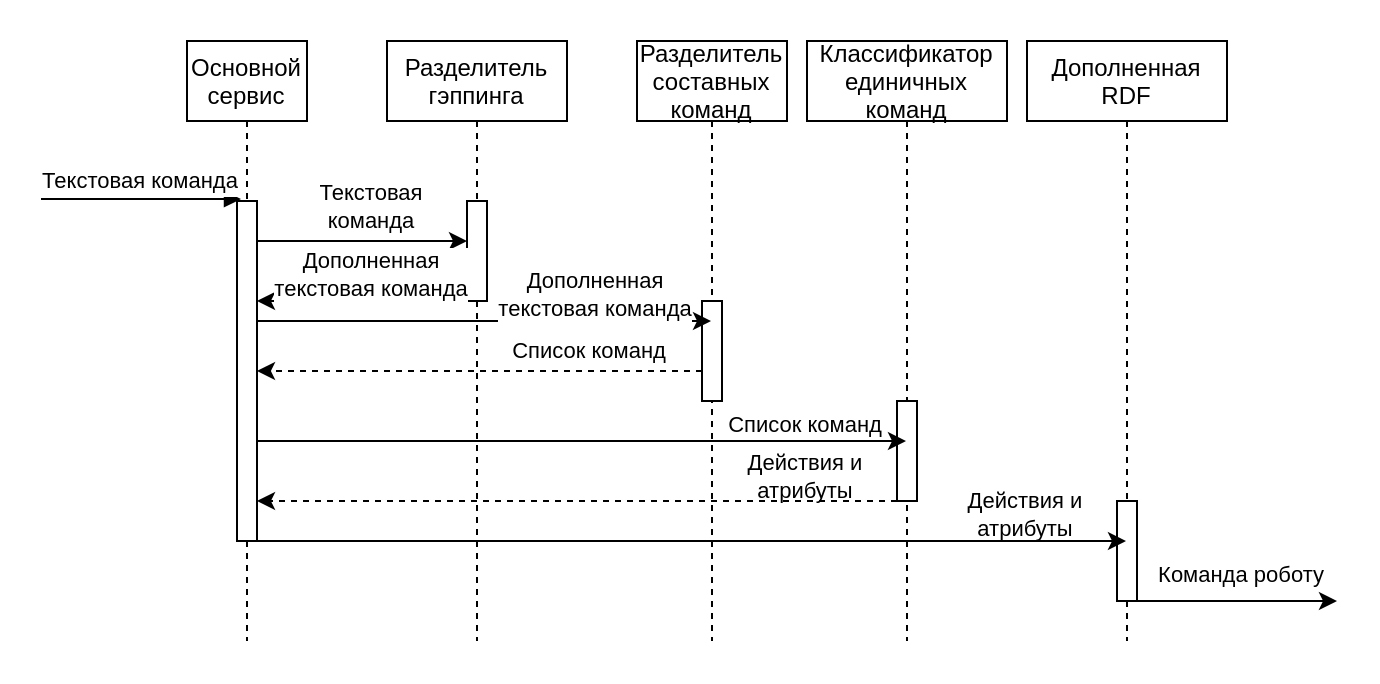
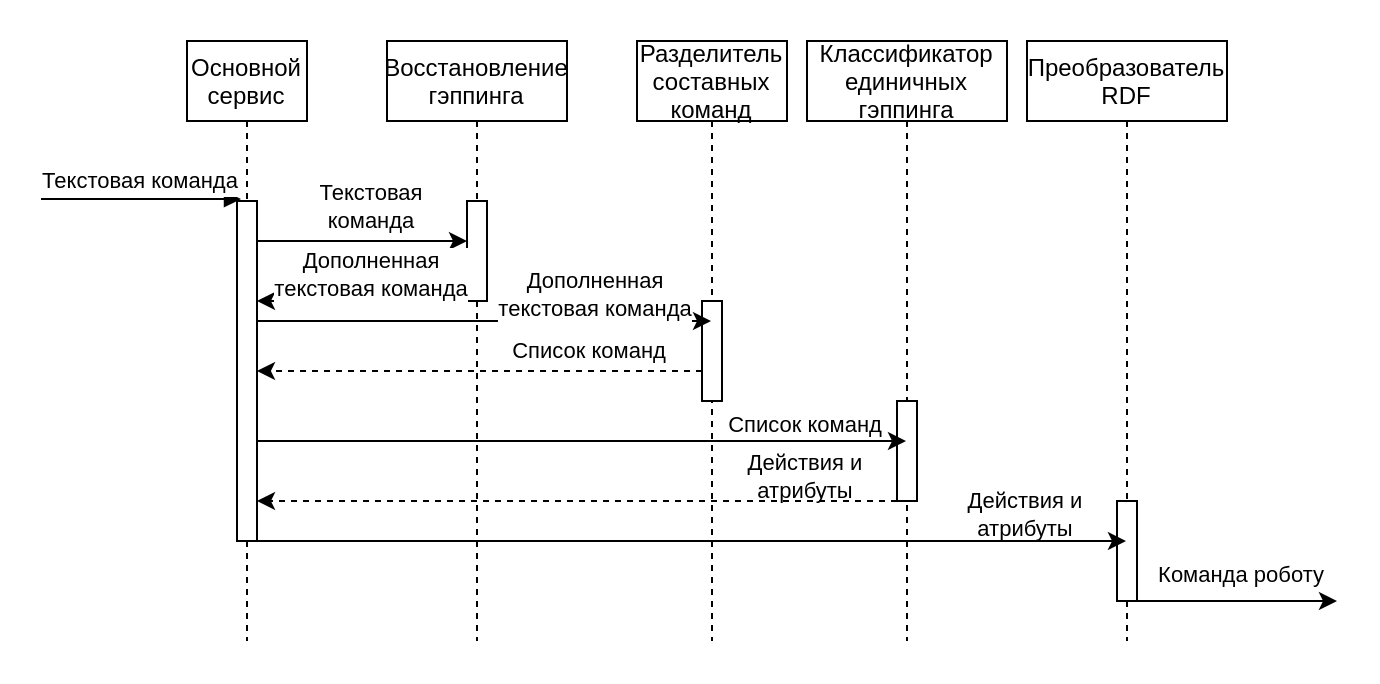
  <mxCell id="0" />
  <mxCell id="1" parent="0" />
  <mxCell id="2" value="Основной &#10;сервис" style="shape=umlLifeline;perimeter=lifelinePerimeter;container=1;collapsible=0;recursiveResize=0;rounded=0;shadow=0;strokeWidth=1;" vertex="1" parent="1"><mxGeometry x="93" y="20" width="60" height="300" as="geometry" /></mxCell>
  <mxCell id="3" value="" style="points=[];perimeter=orthogonalPerimeter;rounded=0;shadow=0;strokeWidth=1;" vertex="1" parent="2"><mxGeometry x="25" y="80" width="10" height="170" as="geometry" /></mxCell>
  <mxCell id="4" value="Текстовая команда" style="verticalAlign=bottom;endArrow=block;entryX=0;entryY=0;shadow=0;strokeWidth=1;" edge="1" parent="1"><mxGeometry relative="1" as="geometry"><mxPoint x="20" y="99" as="sourcePoint" /><mxPoint x="120" y="99" as="targetPoint" /></mxGeometry></mxCell>
- <mxCell id="5" value="Разделитель&#10;гэппинга" style="shape=umlLifeline;perimeter=lifelinePerimeter;container=1;collapsible=0;recursiveResize=0;rounded=0;shadow=0;strokeWidth=1;" vertex="1" parent="1"><mxGeometry x="193" y="20" width="90.004" height="300" as="geometry" /></mxCell>
+ <mxCell id="5" value="Восстановление&#10;гэппинга" style="shape=umlLifeline;perimeter=lifelinePerimeter;container=1;collapsible=0;recursiveResize=0;rounded=0;shadow=0;strokeWidth=1;" vertex="1" parent="1"><mxGeometry x="193" y="20" width="90.004" height="300" as="geometry" /></mxCell>
  <mxCell id="6" value="" style="points=[];perimeter=orthogonalPerimeter;rounded=0;shadow=0;strokeWidth=1;" vertex="1" parent="5"><mxGeometry x="40" y="80" width="10" height="50" as="geometry" /></mxCell>
  <mxCell id="7" value="Разделитель&#10;составных &#10;команд" style="shape=umlLifeline;perimeter=lifelinePerimeter;container=1;collapsible=0;recursiveResize=0;rounded=0;shadow=0;strokeWidth=1;" vertex="1" parent="1"><mxGeometry x="318" y="20" width="75" height="300" as="geometry" /></mxCell>
  <mxCell id="8" value="" style="points=[];perimeter=orthogonalPerimeter;rounded=0;shadow=0;strokeWidth=1;" vertex="1" parent="7"><mxGeometry x="32.5" y="130" width="10" height="50" as="geometry" /></mxCell>
- <mxCell id="9" value="Классификатор &#10;единичных &#10;команд" style="shape=umlLifeline;perimeter=lifelinePerimeter;container=1;collapsible=0;recursiveResize=0;rounded=0;shadow=0;strokeWidth=1;" vertex="1" parent="1"><mxGeometry x="403" y="20" width="100" height="300" as="geometry" /></mxCell>
+ <mxCell id="9" value="Классификатор &#10;единичных &#10;гэппинга" style="shape=umlLifeline;perimeter=lifelinePerimeter;container=1;collapsible=0;recursiveResize=0;rounded=0;shadow=0;strokeWidth=1;" vertex="1" parent="1"><mxGeometry x="403" y="20" width="100" height="300" as="geometry" /></mxCell>
  <mxCell id="10" value="" style="points=[];perimeter=orthogonalPerimeter;rounded=0;shadow=0;strokeWidth=1;" vertex="1" parent="9"><mxGeometry x="45" y="180" width="10" height="50" as="geometry" /></mxCell>
  <mxCell id="11" value="Список команд" style="edgeLabel;html=1;align=center;verticalAlign=middle;resizable=0;points=[];" vertex="1" connectable="0" parent="9"><mxGeometry x="-7.996" y="195" as="geometry"><mxPoint x="6" y="-4" as="offset" /></mxGeometry></mxCell>
  <mxCell id="12" value="&lt;div&gt;Действия и &lt;br&gt;&lt;/div&gt;&lt;div&gt;атрибуты&lt;/div&gt;" style="edgeLabel;html=1;align=center;verticalAlign=middle;resizable=0;points=[];" vertex="1" connectable="0" parent="9"><mxGeometry x="-7.996" y="221" as="geometry"><mxPoint x="6" y="-4" as="offset" /></mxGeometry></mxCell>
  <mxCell id="13" value="" style="edgeStyle=orthogonalEdgeStyle;rounded=0;orthogonalLoop=1;jettySize=auto;html=1;" edge="1" parent="1" source="3" target="6"><mxGeometry relative="1" as="geometry"><Array as="points"><mxPoint x="173" y="120" /><mxPoint x="173" y="120" /></Array></mxGeometry></mxCell>
  <mxCell id="14" value="&lt;div&gt;Текстовая&lt;/div&gt;&lt;div&gt;команда&lt;br&gt;&lt;/div&gt;" style="edgeLabel;html=1;align=center;verticalAlign=middle;resizable=0;points=[];" vertex="1" connectable="0" parent="13"><mxGeometry x="0.194" y="1" relative="1" as="geometry"><mxPoint x="-7" y="-17" as="offset" /></mxGeometry></mxCell>
  <mxCell id="15" value="" style="edgeStyle=orthogonalEdgeStyle;rounded=0;orthogonalLoop=1;jettySize=auto;html=1;dashed=1;" edge="1" parent="1" source="6" target="3"><mxGeometry relative="1" as="geometry"><Array as="points"><mxPoint x="173" y="150" /><mxPoint x="173" y="150" /></Array></mxGeometry></mxCell>
  <mxCell id="16" value="&lt;div&gt;Дополненная &lt;br&gt;&lt;/div&gt;&lt;div&gt;текстовая команда&lt;br&gt;&lt;/div&gt;" style="edgeLabel;html=1;align=center;verticalAlign=middle;resizable=0;points=[];" vertex="1" connectable="0" parent="1"><mxGeometry x="178.004" y="140" as="geometry"><mxPoint x="6" y="-4" as="offset" /></mxGeometry></mxCell>
  <mxCell id="17" value="" style="edgeStyle=orthogonalEdgeStyle;rounded=0;orthogonalLoop=1;jettySize=auto;html=1;" edge="1" parent="1" source="3" target="7"><mxGeometry relative="1" as="geometry"><Array as="points"><mxPoint x="273" y="160" /><mxPoint x="273" y="160" /></Array></mxGeometry></mxCell>
  <mxCell id="18" value="&lt;div&gt;Дополненная &lt;br&gt;&lt;/div&gt;&lt;div&gt;текстовая команда&lt;br&gt;&lt;/div&gt;" style="edgeLabel;html=1;align=center;verticalAlign=middle;resizable=0;points=[];" vertex="1" connectable="0" parent="1"><mxGeometry x="290.004" y="150" as="geometry"><mxPoint x="6" y="-4" as="offset" /></mxGeometry></mxCell>
  <mxCell id="19" value="Список команд" style="edgeLabel;html=1;align=center;verticalAlign=middle;resizable=0;points=[];" vertex="1" connectable="0" parent="1"><mxGeometry x="291.004" y="176" as="geometry"><mxPoint x="2" y="-2" as="offset" /></mxGeometry></mxCell>
  <mxCell id="20" value="" style="edgeStyle=orthogonalEdgeStyle;rounded=0;orthogonalLoop=1;jettySize=auto;html=1;dashed=1;" edge="1" parent="1" source="10" target="3"><mxGeometry relative="1" as="geometry"><Array as="points"><mxPoint x="373" y="250" /><mxPoint x="373" y="250" /></Array></mxGeometry></mxCell>
  <mxCell id="21" value="" style="edgeStyle=orthogonalEdgeStyle;rounded=0;orthogonalLoop=1;jettySize=auto;html=1;" edge="1" parent="1" source="3" target="9"><mxGeometry relative="1" as="geometry"><Array as="points"><mxPoint x="163" y="220" /><mxPoint x="163" y="220" /></Array></mxGeometry></mxCell>
- <mxCell id="22" value="Дополненная &#10;RDF" style="shape=umlLifeline;perimeter=lifelinePerimeter;container=1;collapsible=0;recursiveResize=0;rounded=0;shadow=0;strokeWidth=1;" vertex="1" parent="1"><mxGeometry x="513" y="20" width="100.004" height="300" as="geometry" /></mxCell>
+ <mxCell id="22" value="Преобразователь &#10;RDF" style="shape=umlLifeline;perimeter=lifelinePerimeter;container=1;collapsible=0;recursiveResize=0;rounded=0;shadow=0;strokeWidth=1;" vertex="1" parent="1"><mxGeometry x="513" y="20" width="100.004" height="300" as="geometry" /></mxCell>
  <mxCell id="23" value="" style="points=[];perimeter=orthogonalPerimeter;rounded=0;shadow=0;strokeWidth=1;" vertex="1" parent="22"><mxGeometry x="45" y="230" width="10" height="50" as="geometry" /></mxCell>
  <mxCell id="24" value="&lt;div&gt;Действия и &lt;br&gt;&lt;/div&gt;&lt;div&gt;атрибуты&lt;/div&gt;" style="edgeLabel;html=1;align=center;verticalAlign=middle;resizable=0;points=[];" vertex="1" connectable="0" parent="22"><mxGeometry x="-7.996" y="240" as="geometry"><mxPoint x="6" y="-4" as="offset" /></mxGeometry></mxCell>
  <mxCell id="25" value="Команда роботу" style="edgeLabel;html=1;align=center;verticalAlign=middle;resizable=0;points=[];" vertex="1" connectable="0" parent="22"><mxGeometry x="100.004" y="270" as="geometry"><mxPoint x="6" y="-4" as="offset" /></mxGeometry></mxCell>
  <mxCell id="26" value="" style="edgeStyle=orthogonalEdgeStyle;rounded=0;orthogonalLoop=1;jettySize=auto;html=1;" edge="1" parent="1" source="3" target="22"><mxGeometry relative="1" as="geometry"><Array as="points"><mxPoint x="483" y="270" /><mxPoint x="483" y="270" /></Array></mxGeometry></mxCell>
  <mxCell id="27" value="" style="edgeStyle=orthogonalEdgeStyle;rounded=0;orthogonalLoop=1;jettySize=auto;html=1;" edge="1" parent="1" source="23"><mxGeometry relative="1" as="geometry"><mxPoint x="668" y="300" as="targetPoint" /><Array as="points"><mxPoint x="643" y="300" /><mxPoint x="643" y="300" /></Array></mxGeometry></mxCell>
  <mxCell id="28" value="" style="edgeStyle=orthogonalEdgeStyle;rounded=0;orthogonalLoop=1;jettySize=auto;html=1;dashed=1;" edge="1" parent="1" source="8" target="3"><mxGeometry relative="1" as="geometry"><Array as="points"><mxPoint x="333" y="185" /><mxPoint x="333" y="185" /></Array></mxGeometry></mxCell>
